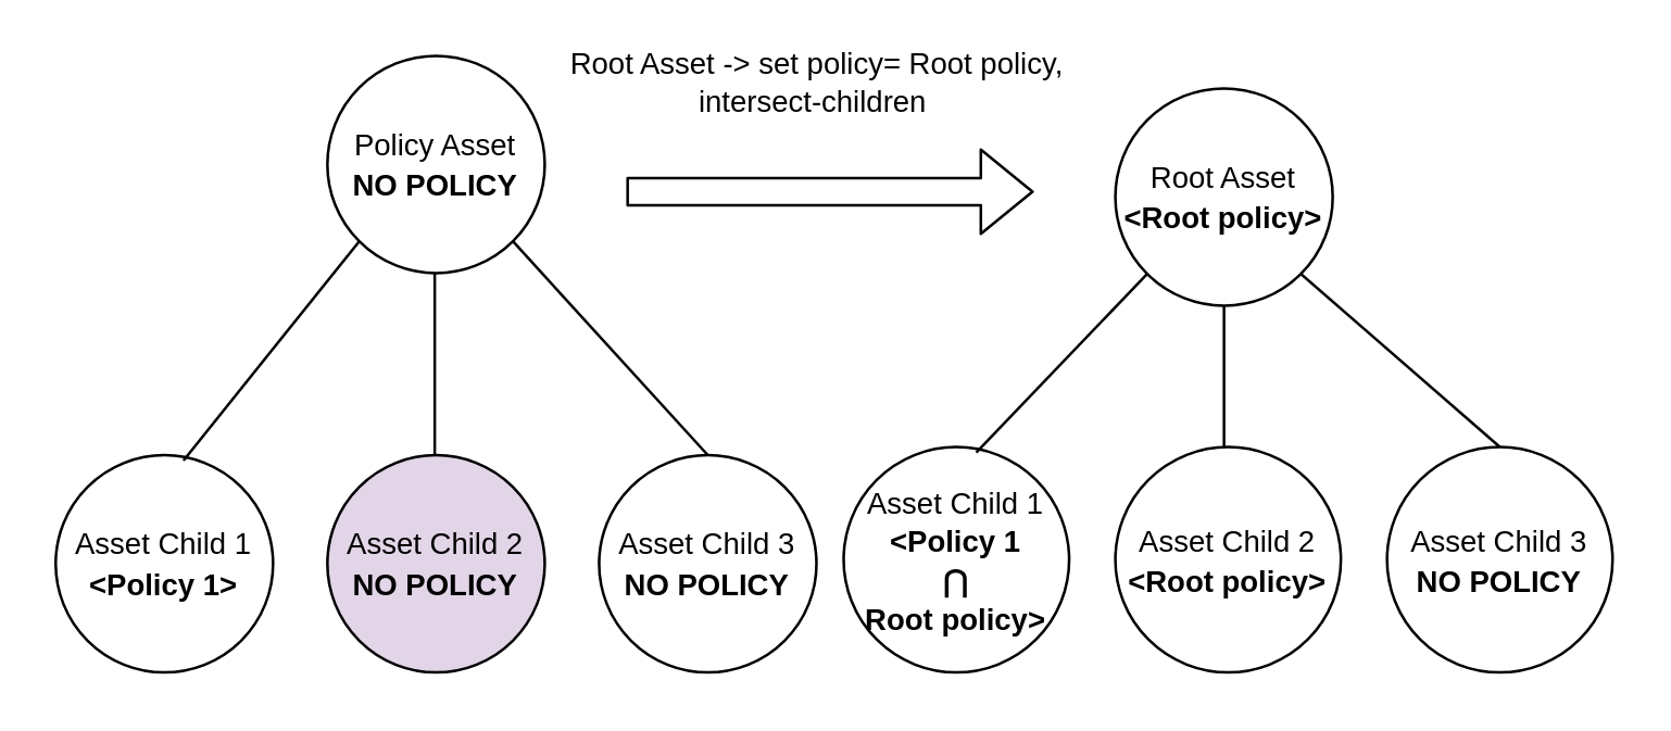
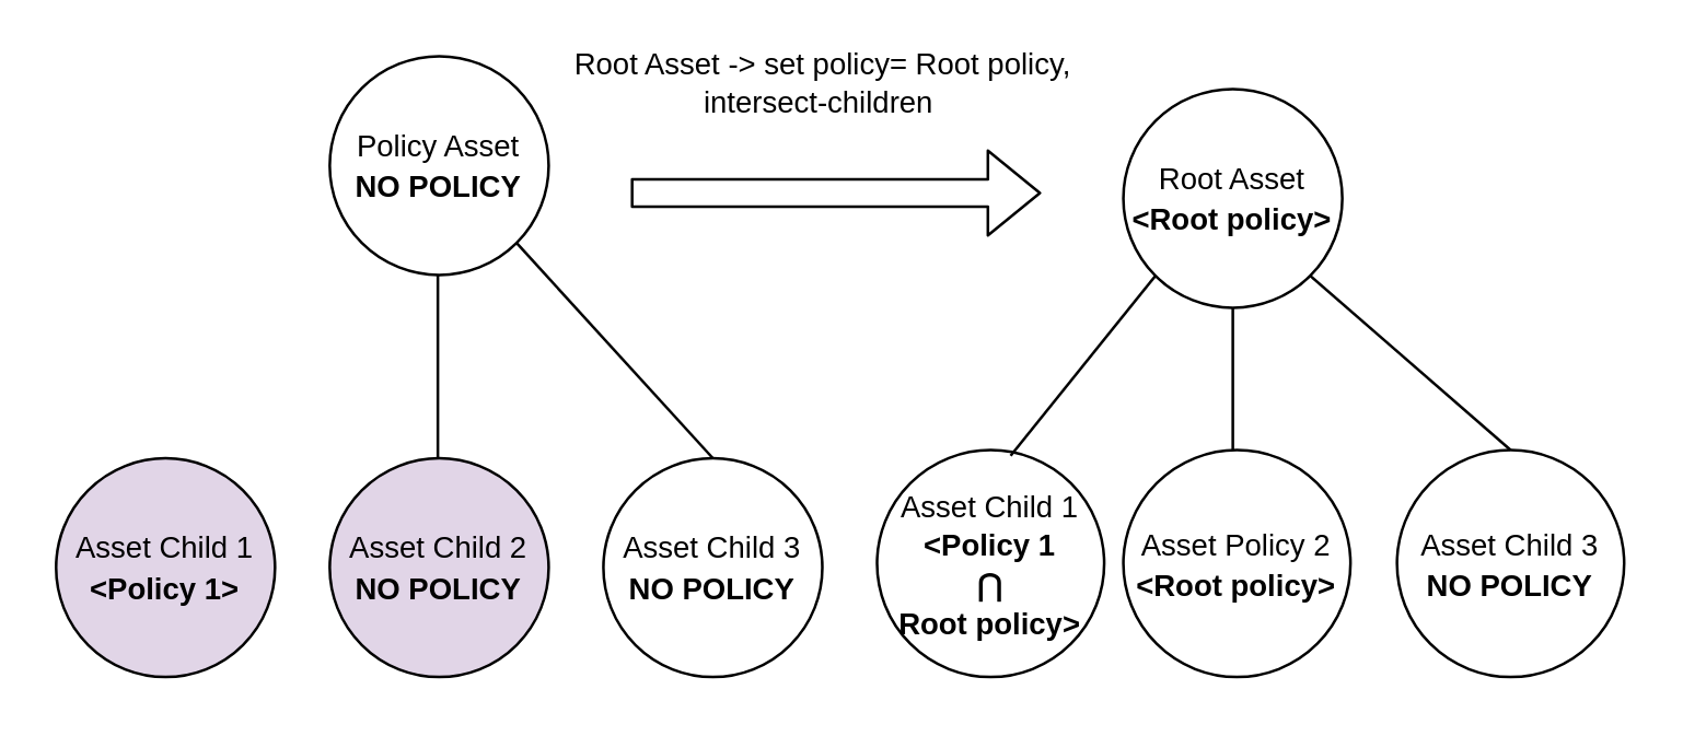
  <mxCell id="0" />
  <mxCell id="1" parent="0" />
  <mxCell id="2" value="&lt;font style=&quot;font-size: 11px&quot;&gt;Policy Asset&lt;br&gt;&lt;b&gt;NO POLICY&lt;/b&gt;&lt;/font&gt;" style="ellipse;whiteSpace=wrap;html=1;aspect=fixed;" parent="1" vertex="1"><mxGeometry x="120" y="20" width="80" height="80" as="geometry" /></mxCell>
- <mxCell id="3" value="&lt;font style=&quot;font-size: 11px&quot;&gt;Asset Child 1&lt;br&gt;&lt;b&gt;&amp;lt;Policy 1&amp;gt;&lt;/b&gt;&lt;/font&gt;" style="ellipse;whiteSpace=wrap;html=1;aspect=fixed;" parent="1" vertex="1"><mxGeometry y="167" width="80" height="80" as="geometry" x="20" /></mxCell>
+ <mxCell id="3" value="&lt;font style=&quot;font-size: 11px&quot;&gt;Asset Child 1&lt;br&gt;&lt;b&gt;&amp;lt;Policy 1&amp;gt;&lt;/b&gt;&lt;/font&gt;" style="ellipse;whiteSpace=wrap;html=1;aspect=fixed;fillColor=#e1d5e7;" parent="1" vertex="1"><mxGeometry y="167" width="80" height="80" as="geometry" x="20" /></mxCell>
  <mxCell id="4" value="&lt;font style=&quot;font-size: 11px&quot;&gt;Asset Child 3&lt;br&gt;&lt;b&gt;NO POLICY&lt;/b&gt;&lt;/font&gt;" style="ellipse;whiteSpace=wrap;html=1;aspect=fixed;" parent="1" vertex="1"><mxGeometry x="220" y="167" width="80" height="80" as="geometry" /></mxCell>
- <mxCell id="5" value="" style="endArrow=none;html=1;entryX=0;entryY=1;entryDx=0;entryDy=0;exitX=0.588;exitY=0.025;exitDx=0;exitDy=0;exitPerimeter=0;" parent="1" source="3" target="2" edge="1"><mxGeometry width="50" height="50" relative="1" as="geometry"><mxPoint x="210" y="280" as="sourcePoint" /><mxPoint x="260" y="230" as="targetPoint" /></mxGeometry></mxCell>
  <mxCell id="6" value="" style="endArrow=none;html=1;entryX=1;entryY=1;entryDx=0;entryDy=0;exitX=0.5;exitY=0;exitDx=0;exitDy=0;" parent="1" source="4" target="2" edge="1"><mxGeometry width="50" height="50" relative="1" as="geometry"><mxPoint x="97.04" y="182" as="sourcePoint" /><mxPoint x="141.716" y="98.284" as="targetPoint" /></mxGeometry></mxCell>
  <mxCell id="7" value="&lt;font style=&quot;font-size: 11px&quot;&gt;Root Asset&lt;br&gt;&lt;b&gt;&lt;font style=&quot;font-size: 11px&quot;&gt;&amp;lt;Root policy&amp;gt;&lt;/font&gt;&lt;/b&gt;&lt;/font&gt;" style="ellipse;whiteSpace=wrap;html=1;aspect=fixed;" parent="1" vertex="1"><mxGeometry x="410" y="32" width="80" height="80" as="geometry" /></mxCell>
- <mxCell id="8" value="&lt;font style=&quot;font-size: 11px&quot;&gt;Asset Child 1&lt;br&gt;&lt;b&gt;&amp;lt;Policy 1&lt;br&gt;&lt;span style=&quot;font-family: &amp;#34;arial&amp;#34; , sans-serif ; text-align: left&quot;&gt;⋂&lt;br&gt;&lt;/span&gt;Root policy&amp;gt;&lt;/b&gt;&lt;/font&gt;" style="ellipse;whiteSpace=wrap;html=1;aspect=fixed;" parent="1" vertex="1"><mxGeometry x="310" y="164" width="83" height="83" as="geometry" /></mxCell>
+ <mxCell id="8" value="&lt;font style=&quot;font-size: 11px&quot;&gt;Asset Child 1&lt;br&gt;&lt;b&gt;&amp;lt;Policy 1&lt;br&gt;&lt;span style=&quot;font-family: &amp;#34;arial&amp;#34; , sans-serif ; text-align: left&quot;&gt;⋂&lt;br&gt;&lt;/span&gt;Root policy&amp;gt;&lt;/b&gt;&lt;/font&gt;" style="ellipse;whiteSpace=wrap;html=1;aspect=fixed;" parent="1" vertex="1"><mxGeometry x="320" y="164" width="83" height="83" as="geometry" /></mxCell>
  <mxCell id="9" value="&lt;font style=&quot;font-size: 11px&quot;&gt;Asset Child 3&lt;br&gt;&lt;b&gt;NO POLICY&lt;/b&gt;&lt;/font&gt;" style="ellipse;whiteSpace=wrap;html=1;aspect=fixed;" parent="1" vertex="1"><mxGeometry x="510" y="164" width="83" height="83" as="geometry" /></mxCell>
  <mxCell id="10" value="" style="endArrow=none;html=1;entryX=0;entryY=1;entryDx=0;entryDy=0;exitX=0.588;exitY=0.025;exitDx=0;exitDy=0;exitPerimeter=0;" parent="1" source="8" target="7" edge="1"><mxGeometry width="50" height="50" relative="1" as="geometry"><mxPoint x="500" y="277" as="sourcePoint" /><mxPoint x="550" y="227" as="targetPoint" /></mxGeometry></mxCell>
  <mxCell id="11" value="" style="endArrow=none;html=1;entryX=1;entryY=1;entryDx=0;entryDy=0;exitX=0.5;exitY=0;exitDx=0;exitDy=0;" parent="1" source="9" target="7" edge="1"><mxGeometry width="50" height="50" relative="1" as="geometry"><mxPoint x="387.04" y="179" as="sourcePoint" /><mxPoint x="431.716" y="95.284" as="targetPoint" /></mxGeometry></mxCell>
  <mxCell id="12" value="Root Asset -&amp;gt; set policy= Root policy,&lt;br&gt;intersect-children&amp;nbsp;" style="shape=flexArrow;endArrow=classic;html=1;strokeWidth=1;" parent="1" edge="1"><mxGeometry x="-0.067" y="40" width="50" height="50" relative="1" as="geometry"><mxPoint x="230" y="70" as="sourcePoint" /><mxPoint x="380" y="70" as="targetPoint" /><mxPoint as="offset" /></mxGeometry></mxCell>
  <mxCell id="13" value="" style="endArrow=none;html=1;entryX=0.5;entryY=1;entryDx=0;entryDy=0;" edge="1" parent="1" target="7"><mxGeometry width="50" height="50" relative="1" as="geometry"><mxPoint x="450" y="167" as="sourcePoint" /><mxPoint x="488.284" y="95.284" as="targetPoint" /></mxGeometry></mxCell>
  <mxCell id="14" value="" style="endArrow=none;html=1;entryX=0.5;entryY=1;entryDx=0;entryDy=0;" edge="1" parent="1"><mxGeometry width="50" height="50" relative="1" as="geometry"><mxPoint x="159.5" y="170" as="sourcePoint" /><mxPoint x="159.5" y="100" as="targetPoint" /></mxGeometry></mxCell>
  <mxCell id="15" value="&lt;font style=&quot;font-size: 11px&quot;&gt;Asset Child 2&lt;br&gt;&lt;b&gt;NO POLICY&lt;/b&gt;&lt;/font&gt;" style="ellipse;whiteSpace=wrap;html=1;aspect=fixed;fillColor=#e1d5e7;" vertex="1" parent="1"><mxGeometry x="120" y="167" width="80" height="80" as="geometry" /></mxCell>
- <mxCell id="16" value="&lt;font style=&quot;font-size: 11px&quot;&gt;Asset Child 2&lt;br&gt;&lt;b&gt;&amp;lt;Root policy&amp;gt;&lt;/b&gt;&lt;br&gt;&lt;/font&gt;" style="ellipse;whiteSpace=wrap;html=1;aspect=fixed;" vertex="1" parent="1"><mxGeometry x="410" y="164" width="83" height="83" as="geometry" /></mxCell>
+ <mxCell id="16" value="&lt;font style=&quot;font-size: 11px&quot;&gt;Asset Policy 2&lt;br&gt;&lt;b&gt;&amp;lt;Root policy&amp;gt;&lt;/b&gt;&lt;br&gt;&lt;/font&gt;" style="ellipse;whiteSpace=wrap;html=1;aspect=fixed;" vertex="1" parent="1"><mxGeometry x="410" y="164" width="83" height="83" as="geometry" /></mxCell>
